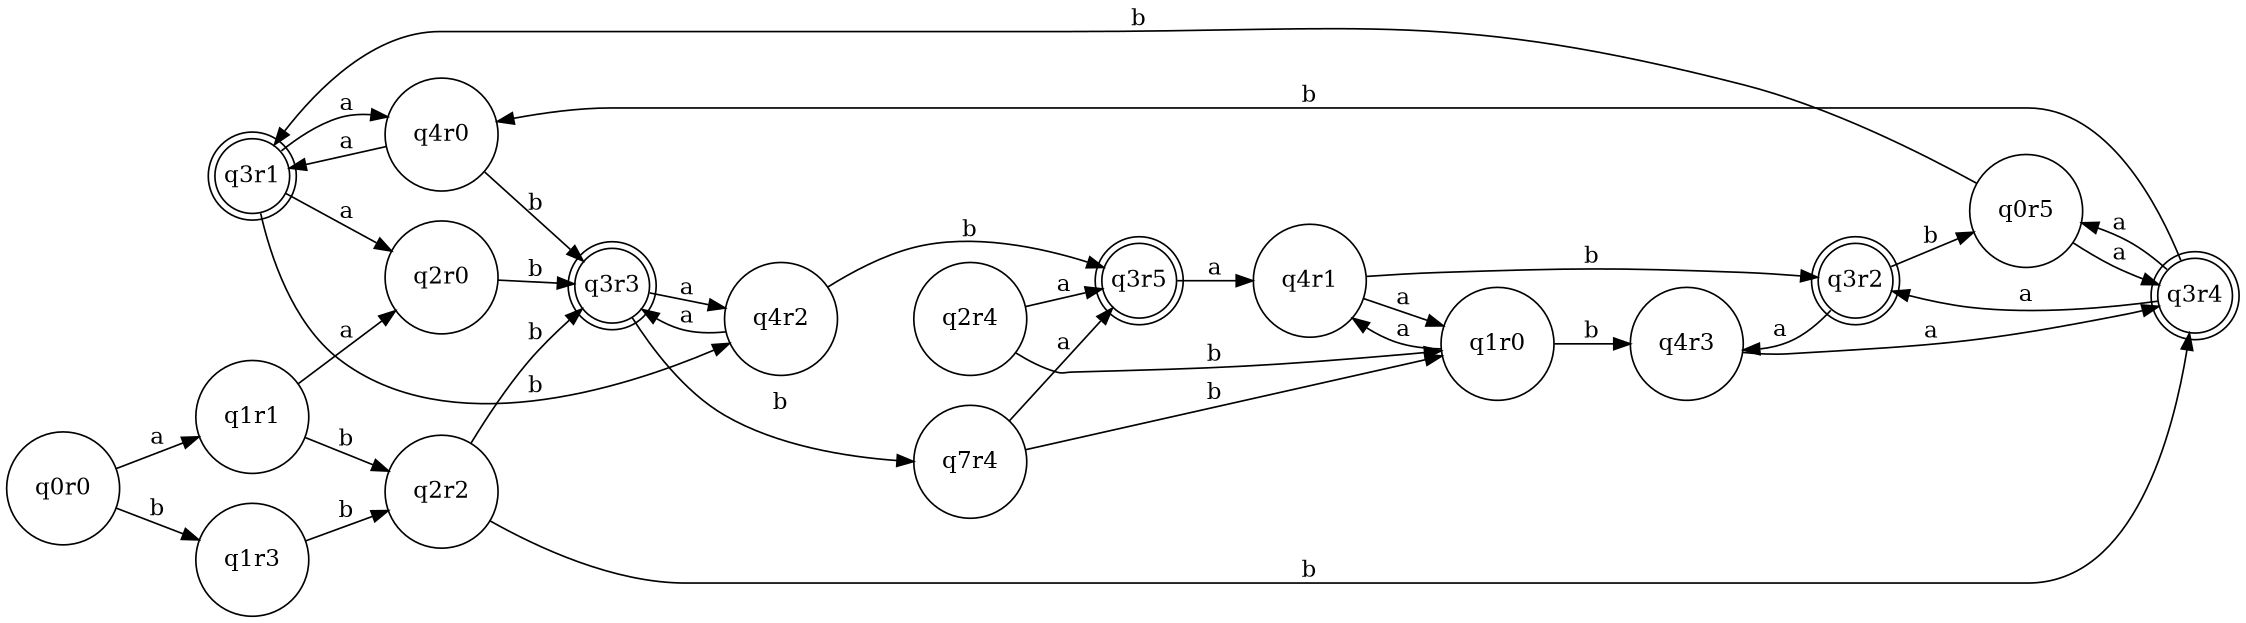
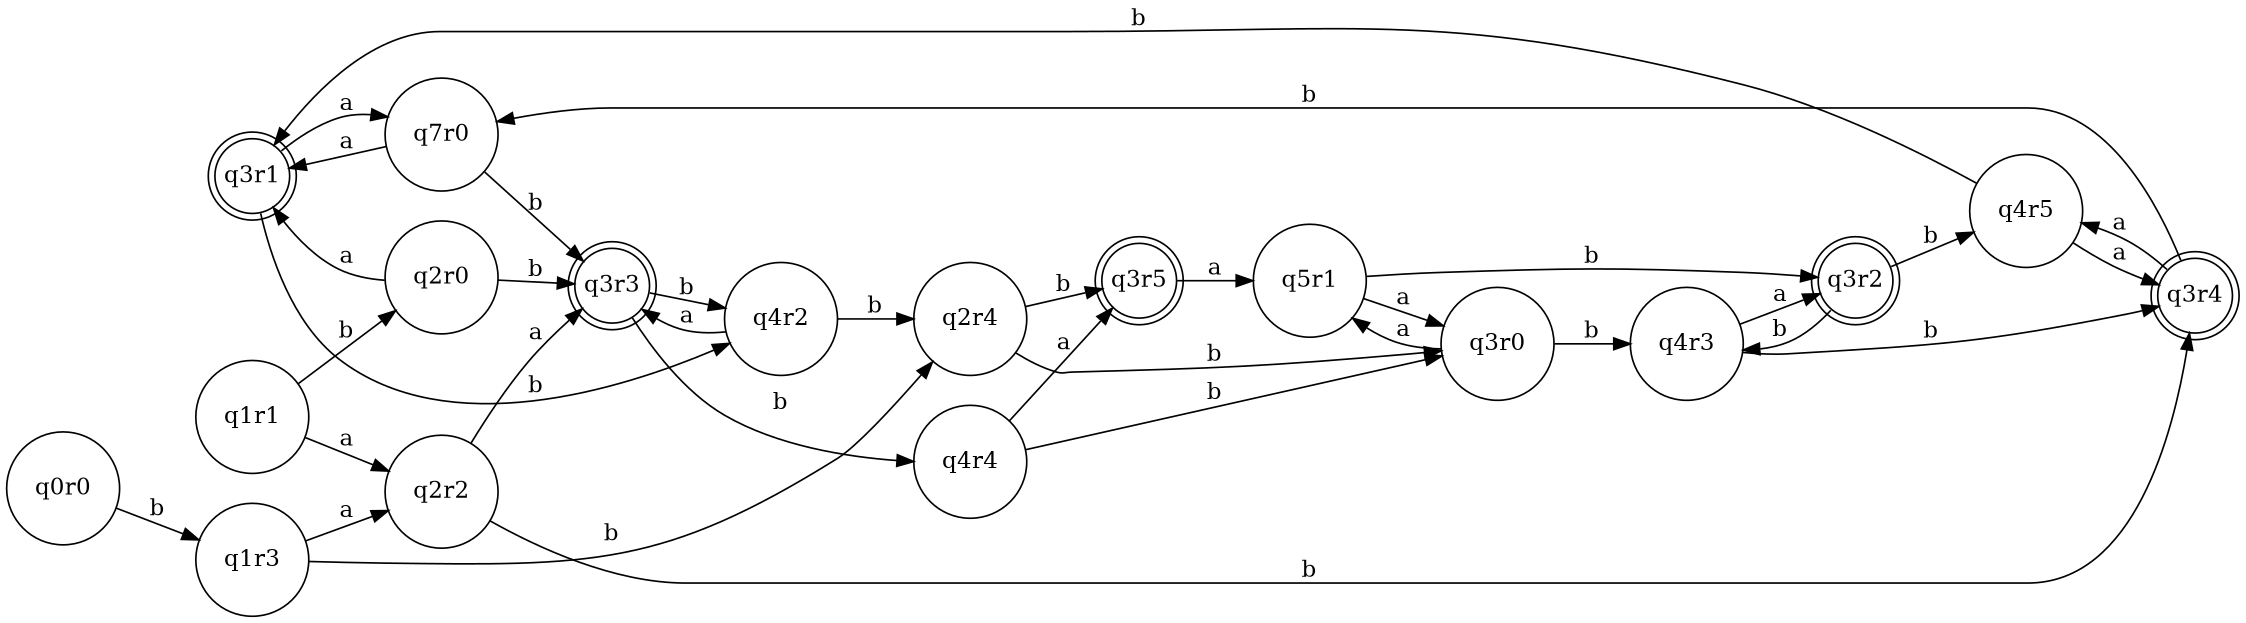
  digraph {
    rankdir=LR
    node [margin=0.1 shape=circle]
    q3r1 [margin=0 shape=doublecircle]
-   q4r0
+   q4r0 [label=q7r0]
    q4r2
    q3r3 [margin=0 shape=doublecircle]
    q3r5 [margin=0 shape=doublecircle]
-   q4r4 [label=q7r4]
-   q3r0 [label=q1r0]
-   q4r1
+   q4r4
+   q3r0
+   q4r1 [label=q5r1]
    q3r2 [margin=0 shape=doublecircle]
    q4r3
-   q4r5 [label=q0r5]
+   q4r5
    q3r4 [margin=0 shape=doublecircle]
    " " [color=white width=0]
    q0r0
    q1r1
    q1r3
    q2r0
    q2r2
    q2r4
    q3r1 -> q4r0 [label=a]
    q3r1 -> q4r2 [label=b]
    q4r0 -> q3r1 [label=a]
    q4r0 -> q3r3 [label=b]
    q4r2 -> q3r3 [label=a]
-   q4r2 -> q3r5 [label=b]
-   q3r3 -> q4r2 [label=a]
+   q4r2 -> q2r4 [label=b]
+   q3r3 -> q4r2 [label=b]
    q3r3 -> q4r4 [label=b]
    q3r5 -> q4r1 [label=a]
    q4r4 -> q3r5 [label=a]
    q4r4 -> q3r0 [label=b]
    q3r0 -> q4r1 [label=a]
    q3r0 -> q4r3 [label=b]
    q4r1 -> q3r0 [label=a]
    q4r1 -> q3r2 [label=b]
-   q3r2 -> q4r3 [label=a]
+   q3r2 -> q4r3 [label=b]
    q3r2 -> q4r5 [label=b]
-   q3r4 -> q3r2 [label=a]
-   q4r3 -> q3r4 [label=a]
+   q4r3 -> q3r2 [label=a]
+   q4r3 -> q3r4 [label=b]
    q4r5 -> q3r1 [label=b]
    q4r5 -> q3r4 [label=a]
    q3r4 -> q4r0 [label=b]
    q3r4 -> q4r5 [label=a]
-   q0r0 -> q1r1 [label=a]
    q0r0 -> q1r3 [label=b]
-   q1r1 -> q2r0 [label=a]
-   q1r1 -> q2r2 [label=b]
-   q1r3 -> q2r2 [label=b]
-   q3r1 -> q2r0 [label=a]
+   q1r1 -> q2r0 [label=b]
+   q1r1 -> q2r2 [label=a]
+   q1r3 -> q2r2 [label=a]
+   q1r3 -> q2r4 [label=b]
+   q2r0 -> q3r1 [label=a]
    q2r0 -> q3r3 [label=b]
-   q2r2 -> q3r3 [label=b]
+   q2r2 -> q3r3 [label=a]
    q2r2 -> q3r4 [label=b]
-   q2r4 -> q3r5 [label=a]
+   q2r4 -> q3r5 [label=b]
    q2r4 -> q3r0 [label=b]
  }
